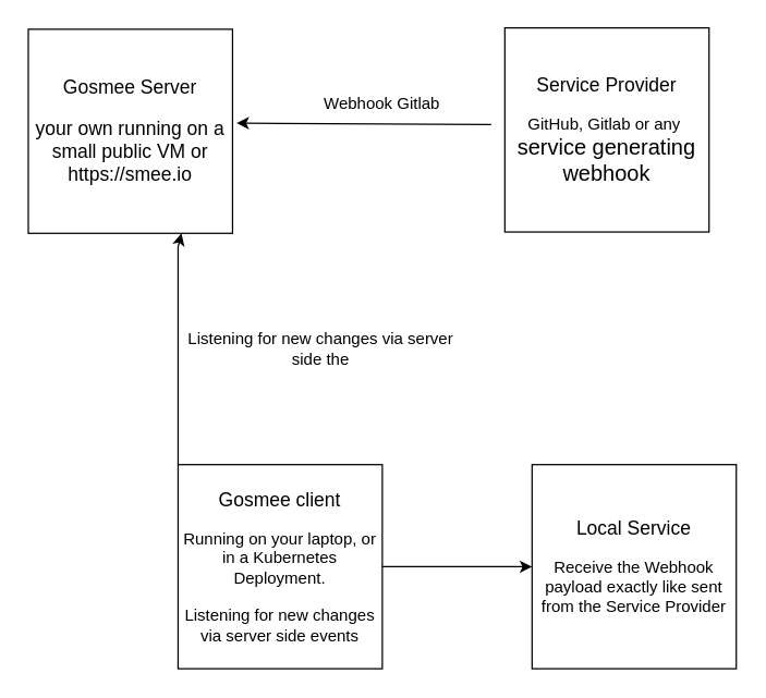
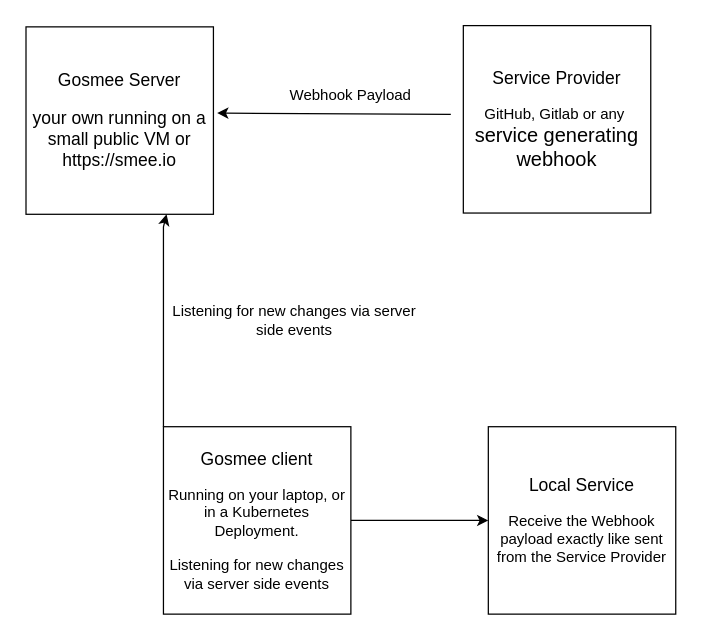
  <mxCell id="0" />
  <mxCell id="1" parent="0" />
  <mxCell id="2" value="&lt;div&gt;&lt;font style=&quot;font-size: 14px;&quot;&gt;Gosmee Server&lt;/font&gt;&lt;br&gt;&lt;/div&gt;&lt;br&gt;&lt;font style=&quot;font-size: 14px;&quot;&gt;your own running on a small public VM or https://smee.io&lt;/font&gt;" style="whiteSpace=wrap;html=1;aspect=fixed;fontSize=11;" vertex="1" parent="1"><mxGeometry x="20" y="21" width="150" height="150" as="geometry" /></mxCell>
  <mxCell id="3" value="&lt;div&gt;&lt;font style=&quot;font-size: 14px;&quot;&gt;Service Provider&lt;/font&gt;&lt;/div&gt;&lt;div&gt;&lt;br&gt;&lt;/div&gt;&lt;div&gt;&lt;font style=&quot;font-size: 12px;&quot;&gt;GitHub, Gitlab or any&amp;nbsp;&lt;/font&gt;&lt;/div&gt;&lt;div&gt;&lt;font size=&quot;3&quot;&gt;service generating&lt;/font&gt;&lt;/div&gt;&lt;div&gt;&lt;font size=&quot;3&quot;&gt;webhook&lt;/font&gt;&lt;br&gt;&lt;/div&gt;" style="whiteSpace=wrap;html=1;aspect=fixed;fontSize=11;" vertex="1" parent="1"><mxGeometry x="370" y="20" width="150" height="150" as="geometry" /></mxCell>
  <mxCell id="4" value="" style="endArrow=classic;html=1;rounded=0;entryX=1.02;entryY=0.46;entryDx=0;entryDy=0;entryPerimeter=0;" edge="1" parent="1" target="2"><mxGeometry width="50" height="50" relative="1" as="geometry"><mxPoint x="360" y="91" as="sourcePoint" /><mxPoint x="310" y="301" as="targetPoint" /><Array as="points" /></mxGeometry></mxCell>
- <mxCell id="5" value="Webhook Gitlab" style="text;html=1;strokeColor=none;fillColor=none;align=center;verticalAlign=middle;whiteSpace=wrap;rounded=0;" vertex="1" parent="1"><mxGeometry x="230" y="61" width="100" height="30" as="geometry" /></mxCell>
+ <mxCell id="5" value="Webhook Payload" style="text;html=1;strokeColor=none;fillColor=none;align=center;verticalAlign=middle;whiteSpace=wrap;rounded=0;" vertex="1" parent="1"><mxGeometry x="230" y="61" width="100" height="30" as="geometry" /></mxCell>
  <mxCell id="6" style="edgeStyle=orthogonalEdgeStyle;rounded=0;orthogonalLoop=1;jettySize=auto;html=1;entryX=0;entryY=0.5;entryDx=0;entryDy=0;" edge="1" parent="1" source="7" target="10"><mxGeometry relative="1" as="geometry" /></mxCell>
  <mxCell id="7" value="&lt;div&gt;&lt;font style=&quot;font-size: 14px;&quot;&gt;Gosmee client&lt;/font&gt;&lt;br&gt;&lt;/div&gt;&lt;br&gt;&lt;div&gt;&lt;font style=&quot;font-size: 12px;&quot;&gt;Running on your laptop, or in a Kubernetes Deployment.&lt;/font&gt;&lt;br&gt;&lt;/div&gt;&lt;div&gt;&lt;br&gt;&lt;/div&gt;&lt;div&gt;&lt;font style=&quot;font-size: 12px;&quot;&gt;Listening for new changes via server side events&lt;/font&gt;&lt;/div&gt;" style="whiteSpace=wrap;html=1;aspect=fixed;fontSize=11;" vertex="1" parent="1"><mxGeometry x="130" y="341" width="150" height="150" as="geometry" /></mxCell>
  <mxCell id="8" value="" style="endArrow=classic;html=1;rounded=0;exitX=0;exitY=0;exitDx=0;exitDy=0;entryX=0.75;entryY=1;entryDx=0;entryDy=0;" edge="1" parent="1" source="7" target="2"><mxGeometry width="50" height="50" relative="1" as="geometry"><mxPoint x="300" y="271" as="sourcePoint" /><mxPoint x="130" y="181" as="targetPoint" /><Array as="points"><mxPoint x="130" y="181" /></Array></mxGeometry></mxCell>
- <mxCell id="9" value="Listening for new changes via server side the" style="text;html=1;strokeColor=none;fillColor=none;align=center;verticalAlign=middle;whiteSpace=wrap;rounded=0;" vertex="1" parent="1"><mxGeometry x="130" y="241" width="210" height="30" as="geometry" /></mxCell>
+ <mxCell id="9" value="Listening for new changes via server side events" style="text;html=1;strokeColor=none;fillColor=none;align=center;verticalAlign=middle;whiteSpace=wrap;rounded=0;" vertex="1" parent="1"><mxGeometry x="130" y="241" width="210" height="30" as="geometry" /></mxCell>
  <mxCell id="10" value="&lt;div&gt;&lt;font style=&quot;font-size: 14px;&quot;&gt;Local Service&lt;/font&gt;&lt;/div&gt;&lt;div&gt;&lt;br&gt;&lt;/div&gt;&lt;font style=&quot;font-size: 12px;&quot;&gt;Receive the Webhook payload exactly like sent from the Service Provider&lt;/font&gt;" style="whiteSpace=wrap;html=1;aspect=fixed;fontSize=11;" vertex="1" parent="1"><mxGeometry x="390" y="341" width="150" height="150" as="geometry" /></mxCell>
